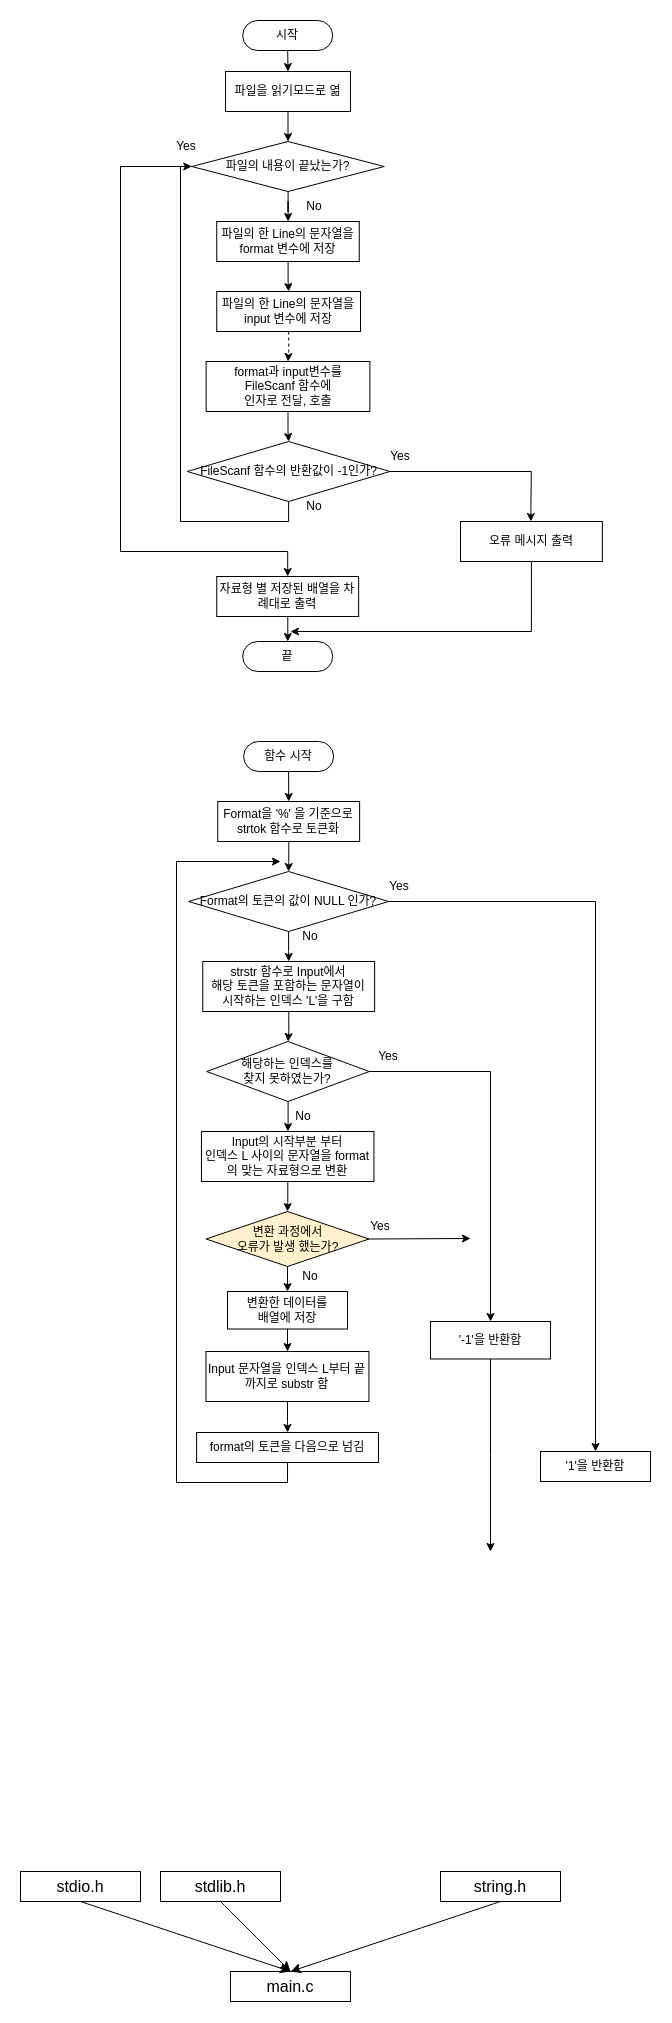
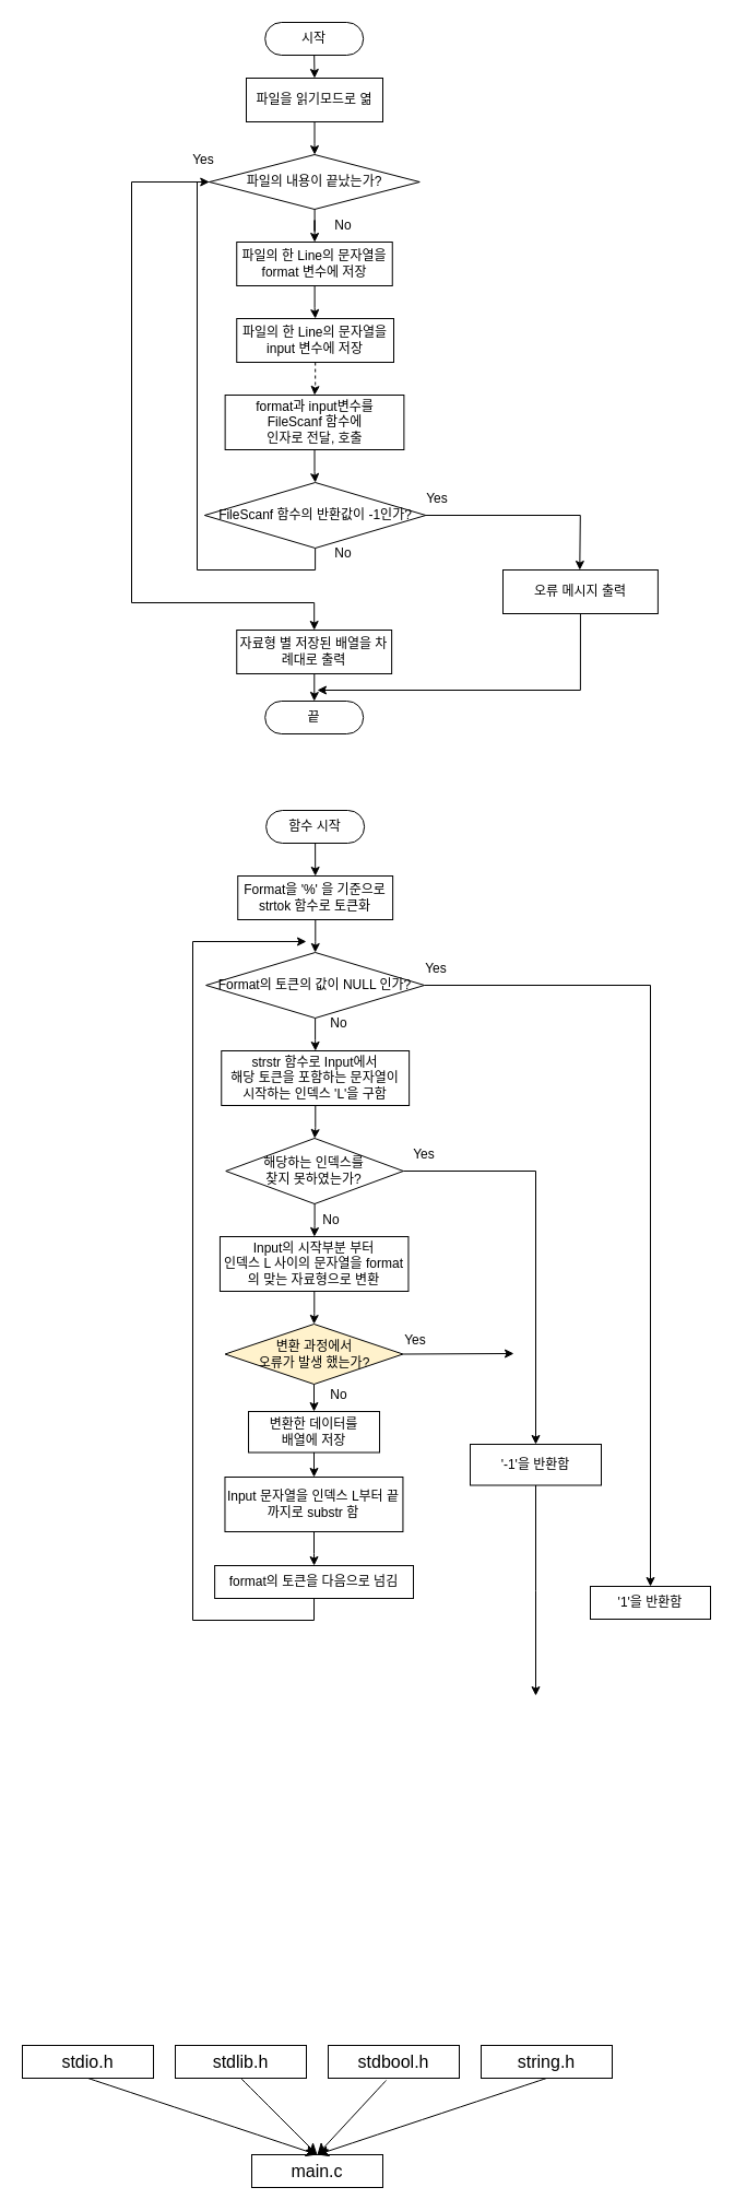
  <mxCell id="0" />
  <mxCell id="1" parent="0" />
  <mxCell id="2" value="main.c" style="rounded=0;whiteSpace=wrap;html=1;fontSize=16;" parent="1" vertex="1"><mxGeometry x="230" y="1971" width="120" height="30" as="geometry" /></mxCell>
  <mxCell id="3" value="stdio.h" style="rounded=0;whiteSpace=wrap;html=1;fontSize=16;" parent="1" vertex="1"><mxGeometry x="20" y="1871" width="120" height="30" as="geometry" /></mxCell>
  <mxCell id="4" value="stdlib.h" style="rounded=0;whiteSpace=wrap;html=1;fontSize=16;" parent="1" vertex="1"><mxGeometry x="160" y="1871" width="120" height="30" as="geometry" /></mxCell>
+ <mxCell id="5" value="stdbool.h" style="rounded=0;whiteSpace=wrap;html=1;fontSize=16;" parent="1" vertex="1"><mxGeometry x="300" y="1871" width="120" height="30" as="geometry" /></mxCell>
  <mxCell id="6" value="string.h" style="rounded=0;whiteSpace=wrap;html=1;fontSize=16;" parent="1" vertex="1"><mxGeometry x="440" y="1871" width="120" height="30" as="geometry" /></mxCell>
  <mxCell id="7" value="" style="endArrow=classic;html=1;rounded=0;fontSize=12;startSize=8;endSize=8;curved=1;exitX=0.5;exitY=1;exitDx=0;exitDy=0;entryX=0.5;entryY=0;entryDx=0;entryDy=0;" parent="1" source="3" target="2" edge="1"><mxGeometry width="50" height="50" relative="1" as="geometry"><mxPoint x="250" y="1951" as="sourcePoint" /><mxPoint x="300" y="1901" as="targetPoint" /></mxGeometry></mxCell>
  <mxCell id="8" value="" style="endArrow=classic;html=1;rounded=0;fontSize=12;startSize=8;endSize=8;curved=1;exitX=0.5;exitY=1;exitDx=0;exitDy=0;entryX=0.5;entryY=0;entryDx=0;entryDy=0;" parent="1" source="4" target="2" edge="1"><mxGeometry width="50" height="50" relative="1" as="geometry"><mxPoint x="90" y="1911" as="sourcePoint" /><mxPoint x="300" y="1981" as="targetPoint" /></mxGeometry></mxCell>
+ <mxCell id="9" value="" style="endArrow=classic;html=1;rounded=0;fontSize=12;startSize=8;endSize=8;curved=1;exitX=0.442;exitY=1.067;exitDx=0;exitDy=0;entryX=0.5;entryY=0;entryDx=0;entryDy=0;exitPerimeter=0;" parent="1" source="5" target="2" edge="1"><mxGeometry width="50" height="50" relative="1" as="geometry"><mxPoint x="230" y="1911" as="sourcePoint" /><mxPoint x="300" y="1981" as="targetPoint" /></mxGeometry></mxCell>
  <mxCell id="10" value="" style="endArrow=classic;html=1;rounded=0;fontSize=12;startSize=8;endSize=8;curved=1;exitX=0.5;exitY=1;exitDx=0;exitDy=0;entryX=0.5;entryY=0;entryDx=0;entryDy=0;" parent="1" source="6" target="2" edge="1"><mxGeometry width="50" height="50" relative="1" as="geometry"><mxPoint x="363" y="1913" as="sourcePoint" /><mxPoint x="300" y="1981" as="targetPoint" /></mxGeometry></mxCell>
  <mxCell id="11" style="edgeStyle=orthogonalEdgeStyle;rounded=0;orthogonalLoop=1;jettySize=auto;html=1;exitX=0.5;exitY=1;exitDx=0;exitDy=0;entryX=0.5;entryY=0;entryDx=0;entryDy=0;" edge="1" parent="1" source="12" target="14"><mxGeometry relative="1" as="geometry" /></mxCell>
  <mxCell id="12" value="시작" style="rounded=1;whiteSpace=wrap;html=1;arcSize=50;" vertex="1" parent="1"><mxGeometry x="242.19" y="20" width="90" height="30" as="geometry" /></mxCell>
  <mxCell id="13" value="" style="edgeStyle=orthogonalEdgeStyle;rounded=0;orthogonalLoop=1;jettySize=auto;html=1;" edge="1" parent="1" source="14" target="17"><mxGeometry relative="1" as="geometry" /></mxCell>
  <mxCell id="14" value="파일을 읽기모드로 엶" style="rounded=0;whiteSpace=wrap;html=1;" vertex="1" parent="1"><mxGeometry x="225" y="71" width="125" height="40" as="geometry" /></mxCell>
  <mxCell id="15" value="" style="edgeStyle=orthogonalEdgeStyle;rounded=0;orthogonalLoop=1;jettySize=auto;html=1;" edge="1" parent="1" source="17" target="19"><mxGeometry relative="1" as="geometry" /></mxCell>
  <mxCell id="16" style="edgeStyle=orthogonalEdgeStyle;rounded=0;orthogonalLoop=1;jettySize=auto;html=1;exitX=0;exitY=0.5;exitDx=0;exitDy=0;entryX=0.5;entryY=0;entryDx=0;entryDy=0;" edge="1" parent="1" source="17" target="28"><mxGeometry relative="1" as="geometry"><mxPoint x="288" y="521" as="targetPoint" /><Array as="points"><mxPoint x="120" y="166" /><mxPoint x="120" y="551" /><mxPoint x="287" y="551" /></Array></mxGeometry></mxCell>
  <mxCell id="17" value="파일의 내용이 끝났는가?" style="rhombus;whiteSpace=wrap;html=1;rounded=0;" vertex="1" parent="1"><mxGeometry x="191.25" y="141" width="192.5" height="50" as="geometry" /></mxCell>
  <mxCell id="18" value="" style="edgeStyle=orthogonalEdgeStyle;rounded=0;orthogonalLoop=1;jettySize=auto;html=1;" edge="1" parent="1" source="19" target="21"><mxGeometry relative="1" as="geometry" /></mxCell>
  <mxCell id="19" value="파일의 한 Line의 문자열을 format 변수에 저장" style="whiteSpace=wrap;html=1;rounded=0;" vertex="1" parent="1"><mxGeometry x="216.25" y="221" width="142.5" height="40" as="geometry" /></mxCell>
  <mxCell id="20" value="" style="edgeStyle=orthogonalEdgeStyle;rounded=0;orthogonalLoop=1;jettySize=auto;html=1;dashed=1;" edge="1" parent="1" source="21" target="23"><mxGeometry relative="1" as="geometry" /></mxCell>
  <mxCell id="21" value="파일의 한 Line의 문자열을 input 변수에 저장" style="whiteSpace=wrap;html=1;rounded=0;" vertex="1" parent="1"><mxGeometry x="216.25" y="291" width="143.75" height="40" as="geometry" /></mxCell>
  <mxCell id="22" value="" style="edgeStyle=orthogonalEdgeStyle;rounded=0;orthogonalLoop=1;jettySize=auto;html=1;" edge="1" parent="1" source="23" target="26"><mxGeometry relative="1" as="geometry" /></mxCell>
  <mxCell id="23" value="format과 input변수를&lt;br&gt;FileScanf 함수에&lt;br&gt;인자로 전달, 호출" style="whiteSpace=wrap;html=1;rounded=0;" vertex="1" parent="1"><mxGeometry x="205.63" y="361" width="163.75" height="50" as="geometry" /></mxCell>
  <mxCell id="24" style="edgeStyle=orthogonalEdgeStyle;rounded=0;orthogonalLoop=1;jettySize=auto;html=1;exitX=1;exitY=0.5;exitDx=0;exitDy=0;" edge="1" parent="1" source="26"><mxGeometry relative="1" as="geometry"><mxPoint x="530.3" y="521.015" as="targetPoint" /></mxGeometry></mxCell>
  <mxCell id="25" style="edgeStyle=orthogonalEdgeStyle;rounded=0;orthogonalLoop=1;jettySize=auto;html=1;exitX=0.5;exitY=1;exitDx=0;exitDy=0;entryX=0;entryY=0.5;entryDx=0;entryDy=0;" edge="1" parent="1" source="26" target="17"><mxGeometry relative="1" as="geometry"><mxPoint x="190" y="181" as="targetPoint" /><Array as="points"><mxPoint x="288" y="521" /><mxPoint x="180" y="521" /><mxPoint x="180" y="166" /></Array></mxGeometry></mxCell>
  <mxCell id="26" value="FileScanf 함수의 반환값이 -1인가?" style="rhombus;whiteSpace=wrap;html=1;rounded=0;" vertex="1" parent="1"><mxGeometry x="186.87" y="441" width="202.5" height="60" as="geometry" /></mxCell>
  <mxCell id="27" value="" style="edgeStyle=orthogonalEdgeStyle;rounded=0;orthogonalLoop=1;jettySize=auto;html=1;entryX=0.5;entryY=0;entryDx=0;entryDy=0;" edge="1" parent="1" source="28" target="29"><mxGeometry relative="1" as="geometry"><mxPoint x="287.2" y="686" as="targetPoint" /></mxGeometry></mxCell>
  <mxCell id="28" value="자료형 별 저장된 배열을 차례대로 출력" style="whiteSpace=wrap;html=1;rounded=0;" vertex="1" parent="1"><mxGeometry x="216.25" y="576" width="141.88" height="40" as="geometry" /></mxCell>
  <mxCell id="29" value="끝" style="rounded=1;whiteSpace=wrap;html=1;arcSize=50;" vertex="1" parent="1"><mxGeometry x="242.19" y="641" width="90" height="30" as="geometry" /></mxCell>
  <mxCell id="30" value="Yes" style="text;html=1;strokeColor=none;fillColor=none;align=center;verticalAlign=middle;whiteSpace=wrap;rounded=0;" vertex="1" parent="1"><mxGeometry x="156.25" y="131" width="60" height="30" as="geometry" /></mxCell>
  <mxCell id="31" value="No" style="text;html=1;strokeColor=none;fillColor=none;align=center;verticalAlign=middle;whiteSpace=wrap;rounded=0;" vertex="1" parent="1"><mxGeometry x="284" y="191" width="60" height="30" as="geometry" /></mxCell>
  <mxCell id="32" style="edgeStyle=orthogonalEdgeStyle;rounded=0;orthogonalLoop=1;jettySize=auto;html=1;exitX=0.5;exitY=1;exitDx=0;exitDy=0;" edge="1" parent="1" source="33"><mxGeometry relative="1" as="geometry"><mxPoint x="290" y="631" as="targetPoint" /><Array as="points"><mxPoint x="531" y="631" /><mxPoint x="290" y="631" /></Array></mxGeometry></mxCell>
  <mxCell id="33" value="오류 메시지 출력" style="whiteSpace=wrap;html=1;rounded=0;" vertex="1" parent="1"><mxGeometry x="460" y="521" width="141.88" height="40" as="geometry" /></mxCell>
  <mxCell id="34" value="Yes" style="text;html=1;strokeColor=none;fillColor=none;align=center;verticalAlign=middle;whiteSpace=wrap;rounded=0;" vertex="1" parent="1"><mxGeometry x="370" y="441" width="60" height="30" as="geometry" /></mxCell>
  <mxCell id="35" value="No" style="text;html=1;strokeColor=none;fillColor=none;align=center;verticalAlign=middle;whiteSpace=wrap;rounded=0;" vertex="1" parent="1"><mxGeometry x="284" y="491" width="60" height="30" as="geometry" /></mxCell>
  <mxCell id="36" style="edgeStyle=orthogonalEdgeStyle;rounded=0;orthogonalLoop=1;jettySize=auto;html=1;exitX=0.5;exitY=1;exitDx=0;exitDy=0;entryX=0.5;entryY=0;entryDx=0;entryDy=0;" edge="1" parent="1" source="37" target="39"><mxGeometry relative="1" as="geometry"><mxPoint x="288" y="796" as="targetPoint" /></mxGeometry></mxCell>
  <mxCell id="37" value="함수 시작" style="rounded=1;whiteSpace=wrap;html=1;arcSize=50;" vertex="1" parent="1"><mxGeometry x="243.12" y="741" width="90" height="30" as="geometry" /></mxCell>
  <mxCell id="38" value="" style="edgeStyle=orthogonalEdgeStyle;rounded=0;orthogonalLoop=1;jettySize=auto;html=1;" edge="1" parent="1" source="39" target="42"><mxGeometry relative="1" as="geometry" /></mxCell>
  <mxCell id="39" value="Format을 '%' 을 기준으로 strtok 함수로 토큰화" style="whiteSpace=wrap;html=1;rounded=0;" vertex="1" parent="1"><mxGeometry x="217.25" y="801" width="141.88" height="40" as="geometry" /></mxCell>
  <mxCell id="40" value="" style="edgeStyle=orthogonalEdgeStyle;rounded=0;orthogonalLoop=1;jettySize=auto;html=1;" edge="1" parent="1" source="42" target="44"><mxGeometry relative="1" as="geometry" /></mxCell>
  <mxCell id="41" style="edgeStyle=orthogonalEdgeStyle;rounded=0;orthogonalLoop=1;jettySize=auto;html=1;exitX=1;exitY=0.5;exitDx=0;exitDy=0;entryX=0.5;entryY=0;entryDx=0;entryDy=0;" edge="1" parent="1" source="42" target="59"><mxGeometry relative="1" as="geometry" /></mxCell>
  <mxCell id="42" value="Format의 토큰의 값이 NULL 인가?" style="rhombus;whiteSpace=wrap;html=1;rounded=0;" vertex="1" parent="1"><mxGeometry x="188.12" y="871" width="200" height="60" as="geometry" /></mxCell>
  <mxCell id="43" value="" style="edgeStyle=orthogonalEdgeStyle;rounded=0;orthogonalLoop=1;jettySize=auto;html=1;" edge="1" parent="1" source="44" target="47"><mxGeometry relative="1" as="geometry" /></mxCell>
  <mxCell id="44" value="strstr 함수로 Input에서&lt;br&gt;해당 토큰을 포함하는 문자열이&lt;br&gt;시작하는 인덱스 'L'을 구함" style="whiteSpace=wrap;html=1;rounded=0;" vertex="1" parent="1"><mxGeometry x="202.25" y="961" width="171.88" height="50" as="geometry" /></mxCell>
  <mxCell id="45" value="" style="edgeStyle=orthogonalEdgeStyle;rounded=0;orthogonalLoop=1;jettySize=auto;html=1;" edge="1" parent="1" source="47" target="49"><mxGeometry relative="1" as="geometry" /></mxCell>
  <mxCell id="46" style="edgeStyle=orthogonalEdgeStyle;rounded=0;orthogonalLoop=1;jettySize=auto;html=1;entryX=0.5;entryY=0;entryDx=0;entryDy=0;" edge="1" parent="1" source="47" target="61"><mxGeometry relative="1" as="geometry" /></mxCell>
  <mxCell id="47" value="해당하는 인덱스를&lt;br&gt;찾지 못하였는가?" style="rhombus;whiteSpace=wrap;html=1;rounded=0;" vertex="1" parent="1"><mxGeometry x="206.26" y="1041" width="162.49" height="60" as="geometry" /></mxCell>
  <mxCell id="48" value="" style="edgeStyle=orthogonalEdgeStyle;rounded=0;orthogonalLoop=1;jettySize=auto;html=1;" edge="1" parent="1" source="49" target="52"><mxGeometry relative="1" as="geometry" /></mxCell>
  <mxCell id="49" value="Input의 시작부분 부터&lt;br&gt;인덱스 L 사이의 문자열을 format의 맞는 자료형으로 변환" style="whiteSpace=wrap;html=1;rounded=0;" vertex="1" parent="1"><mxGeometry x="200.95" y="1131" width="172.49" height="50" as="geometry" /></mxCell>
  <mxCell id="50" value="" style="edgeStyle=orthogonalEdgeStyle;rounded=0;orthogonalLoop=1;jettySize=auto;html=1;" edge="1" parent="1" source="52" target="54"><mxGeometry relative="1" as="geometry" /></mxCell>
  <mxCell id="51" style="edgeStyle=orthogonalEdgeStyle;rounded=0;orthogonalLoop=1;jettySize=auto;html=1;exitX=1;exitY=0.5;exitDx=0;exitDy=0;" edge="1" parent="1" source="52"><mxGeometry relative="1" as="geometry"><mxPoint x="470" y="1238" as="targetPoint" /></mxGeometry></mxCell>
  <mxCell id="52" value="변환 과정에서&lt;br&gt;오류가 발생 했는가?" style="rhombus;whiteSpace=wrap;html=1;rounded=0;fillColor=#fff2cc;" vertex="1" parent="1"><mxGeometry x="205.63" y="1211" width="162.81" height="55" as="geometry" /></mxCell>
  <mxCell id="53" value="" style="edgeStyle=orthogonalEdgeStyle;rounded=0;orthogonalLoop=1;jettySize=auto;html=1;" edge="1" parent="1" source="54" target="56"><mxGeometry relative="1" as="geometry" /></mxCell>
  <mxCell id="54" value="변환한 데이터를&lt;br&gt;배열에 저장" style="whiteSpace=wrap;html=1;rounded=0;" vertex="1" parent="1"><mxGeometry x="227.03" y="1291" width="120" height="37.5" as="geometry" /></mxCell>
  <mxCell id="55" value="" style="edgeStyle=orthogonalEdgeStyle;rounded=0;orthogonalLoop=1;jettySize=auto;html=1;" edge="1" parent="1" source="56" target="58"><mxGeometry relative="1" as="geometry" /></mxCell>
  <mxCell id="56" value="Input 문자열을 인덱스 L부터 끝까지로 substr 함" style="whiteSpace=wrap;html=1;rounded=0;" vertex="1" parent="1"><mxGeometry x="205.47" y="1351" width="162.97" height="50" as="geometry" /></mxCell>
  <mxCell id="57" style="edgeStyle=orthogonalEdgeStyle;rounded=0;orthogonalLoop=1;jettySize=auto;html=1;exitX=0.5;exitY=1;exitDx=0;exitDy=0;" edge="1" parent="1" source="58"><mxGeometry relative="1" as="geometry"><mxPoint x="280" y="861" as="targetPoint" /><Array as="points"><mxPoint x="287" y="1482" /><mxPoint x="176" y="1482" /><mxPoint x="176" y="861" /><mxPoint x="280" y="861" /></Array></mxGeometry></mxCell>
  <mxCell id="58" value="format의 토큰을 다음으로 넘김" style="whiteSpace=wrap;html=1;rounded=0;" vertex="1" parent="1"><mxGeometry x="196.1" y="1432" width="181.88" height="30" as="geometry" /></mxCell>
  <mxCell id="59" value="'1'을 반환함" style="whiteSpace=wrap;html=1;rounded=0;" vertex="1" parent="1"><mxGeometry x="540" y="1451" width="110" height="30" as="geometry" /></mxCell>
  <mxCell id="60" style="edgeStyle=orthogonalEdgeStyle;rounded=0;orthogonalLoop=1;jettySize=auto;html=1;exitX=0.5;exitY=1;exitDx=0;exitDy=0;" edge="1" parent="1" source="61"><mxGeometry relative="1" as="geometry"><mxPoint x="490" y="1551" as="targetPoint" /></mxGeometry></mxCell>
  <mxCell id="61" value="'-1'을 반환함" style="whiteSpace=wrap;html=1;rounded=0;" vertex="1" parent="1"><mxGeometry x="430" y="1321" width="120" height="37.5" as="geometry" /></mxCell>
  <mxCell id="62" value="No" style="text;html=1;strokeColor=none;fillColor=none;align=center;verticalAlign=middle;whiteSpace=wrap;rounded=0;" vertex="1" parent="1"><mxGeometry x="280" y="921" width="60" height="30" as="geometry" /></mxCell>
  <mxCell id="63" value="No" style="text;html=1;strokeColor=none;fillColor=none;align=center;verticalAlign=middle;whiteSpace=wrap;rounded=0;" vertex="1" parent="1"><mxGeometry x="273.12" y="1101" width="60" height="30" as="geometry" /></mxCell>
  <mxCell id="64" value="No" style="text;html=1;strokeColor=none;fillColor=none;align=center;verticalAlign=middle;whiteSpace=wrap;rounded=0;" vertex="1" parent="1"><mxGeometry x="280" y="1261" width="60" height="30" as="geometry" /></mxCell>
  <mxCell id="65" value="Yes" style="text;html=1;strokeColor=none;fillColor=none;align=center;verticalAlign=middle;whiteSpace=wrap;rounded=0;" vertex="1" parent="1"><mxGeometry x="369.38" y="871" width="60" height="30" as="geometry" /></mxCell>
  <mxCell id="66" value="Yes" style="text;html=1;strokeColor=none;fillColor=none;align=center;verticalAlign=middle;whiteSpace=wrap;rounded=0;" vertex="1" parent="1"><mxGeometry x="358.13" y="1041" width="60" height="30" as="geometry" /></mxCell>
  <mxCell id="67" value="Yes" style="text;html=1;strokeColor=none;fillColor=none;align=center;verticalAlign=middle;whiteSpace=wrap;rounded=0;" vertex="1" parent="1"><mxGeometry x="350" y="1211" width="60" height="30" as="geometry" /></mxCell>
